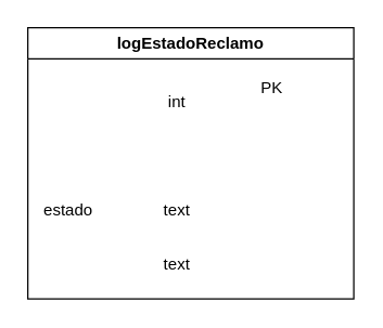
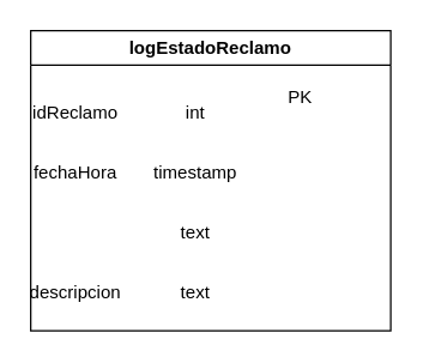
  <mxCell id="0" />
  <mxCell id="1" parent="0" />
  <mxCell id="2" value="logEstadoReclamo" style="swimlane;whiteSpace=wrap;html=1;" vertex="1" parent="1"><mxGeometry x="20" y="20" width="240" height="200" as="geometry" /></mxCell>
+ <mxCell id="3" value="idReclamo" style="text;html=1;strokeColor=none;fillColor=none;align=center;verticalAlign=middle;whiteSpace=wrap;rounded=0;" vertex="1" parent="2"><mxGeometry y="40" width="60" height="30" as="geometry" /></mxCell>
  <mxCell id="4" value="PK&lt;br&gt;" style="text;html=1;strokeColor=none;fillColor=none;align=center;verticalAlign=middle;whiteSpace=wrap;rounded=0;" vertex="1" parent="2"><mxGeometry x="150" y="30" width="60" height="30" as="geometry" /></mxCell>
- <mxCell id="5" value="estado" style="text;html=1;strokeColor=none;fillColor=none;align=center;verticalAlign=middle;whiteSpace=wrap;rounded=0;" vertex="1" parent="2"><mxGeometry y="120" width="60" height="30" as="geometry" /></mxCell>
+ <mxCell id="6" value="fechaHora" style="text;html=1;strokeColor=none;fillColor=none;align=center;verticalAlign=middle;whiteSpace=wrap;rounded=0;" vertex="1" parent="2"><mxGeometry y="80" width="60" height="30" as="geometry" /></mxCell>
+ <mxCell id="7" value="descripcion" style="text;html=1;strokeColor=none;fillColor=none;align=center;verticalAlign=middle;whiteSpace=wrap;rounded=0;" vertex="1" parent="2"><mxGeometry y="160" width="60" height="30" as="geometry" /></mxCell>
  <mxCell id="8" value="int" style="text;html=1;strokeColor=none;fillColor=none;align=center;verticalAlign=middle;whiteSpace=wrap;rounded=0;" vertex="1" parent="2"><mxGeometry x="80" y="40" width="60" height="30" as="geometry" /></mxCell>
+ <mxCell id="9" value="timestamp" style="text;html=1;strokeColor=none;fillColor=none;align=center;verticalAlign=middle;whiteSpace=wrap;rounded=0;" vertex="1" parent="2"><mxGeometry x="80" y="80" width="60" height="30" as="geometry" /></mxCell>
  <mxCell id="10" value="text" style="text;html=1;strokeColor=none;fillColor=none;align=center;verticalAlign=middle;whiteSpace=wrap;rounded=0;" vertex="1" parent="2"><mxGeometry x="80" y="120" width="60" height="30" as="geometry" /></mxCell>
  <mxCell id="11" value="text" style="text;html=1;strokeColor=none;fillColor=none;align=center;verticalAlign=middle;whiteSpace=wrap;rounded=0;" vertex="1" parent="2"><mxGeometry x="80" y="160" width="60" height="30" as="geometry" /></mxCell>
